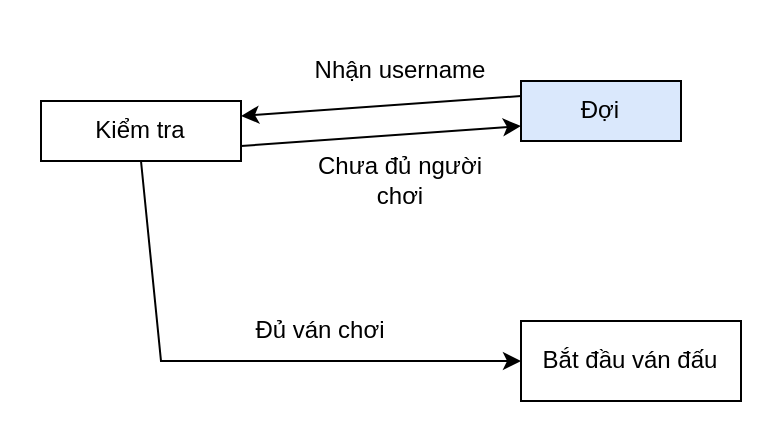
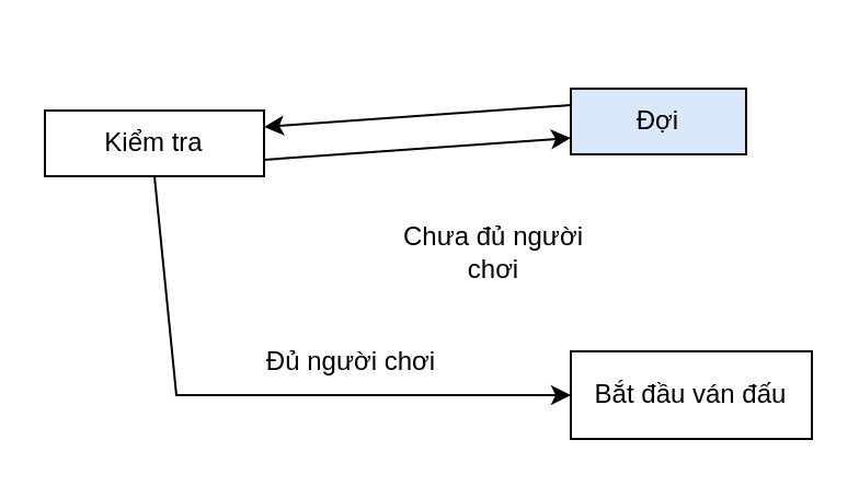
  <mxCell id="0" />
  <mxCell id="1" parent="0" />
  <mxCell id="2" value="Đợi" style="rounded=0;whiteSpace=wrap;html=1;fillColor=#dae8fc;" vertex="1" parent="1"><mxGeometry x="260" y="40" width="80" height="30" as="geometry" /></mxCell>
  <mxCell id="3" value="Kiểm tra" style="rounded=0;whiteSpace=wrap;html=1;" vertex="1" parent="1"><mxGeometry x="20" y="50" width="100" height="30" as="geometry" /></mxCell>
  <mxCell id="4" value="Bắt đầu ván đấu" style="rounded=0;whiteSpace=wrap;html=1;" vertex="1" parent="1"><mxGeometry x="260" y="160" width="110" height="40" as="geometry" /></mxCell>
  <mxCell id="5" value="" style="endArrow=classic;html=1;rounded=0;exitX=0;exitY=0.25;exitDx=0;exitDy=0;entryX=1;entryY=0.25;entryDx=0;entryDy=0;" edge="1" parent="1" source="2" target="3"><mxGeometry width="50" height="50" relative="1" as="geometry"><mxPoint x="150" y="150" as="sourcePoint" /><mxPoint x="200" y="100" as="targetPoint" /></mxGeometry></mxCell>
  <mxCell id="6" value="" style="endArrow=classic;html=1;rounded=0;entryX=0;entryY=0.75;entryDx=0;entryDy=0;exitX=1;exitY=0.75;exitDx=0;exitDy=0;" edge="1" parent="1" source="3" target="2"><mxGeometry width="50" height="50" relative="1" as="geometry"><mxPoint x="200" y="100" as="sourcePoint" /><mxPoint x="150" y="150" as="targetPoint" /></mxGeometry></mxCell>
- <mxCell id="7" value="Nhận username" style="text;html=1;strokeColor=none;fillColor=none;align=center;verticalAlign=middle;whiteSpace=wrap;rounded=0;" vertex="1" parent="1"><mxGeometry x="150" y="20" width="100" height="30" as="geometry" /></mxCell>
- <mxCell id="8" value="Chưa đủ người chơi" style="text;html=1;strokeColor=none;fillColor=none;align=center;verticalAlign=middle;whiteSpace=wrap;rounded=0;" vertex="1" parent="1"><mxGeometry x="150" y="70" width="100" height="40" as="geometry" /></mxCell>
+ <mxCell id="8" value="Chưa đủ người chơi" style="text;html=1;strokeColor=none;fillColor=none;align=center;verticalAlign=middle;whiteSpace=wrap;rounded=0;" vertex="1" parent="1"><mxGeometry x="175" y="95" width="100" height="40" as="geometry" /></mxCell>
  <mxCell id="9" value="" style="endArrow=classic;html=1;rounded=0;exitX=0.5;exitY=1;exitDx=0;exitDy=0;entryX=0;entryY=0.5;entryDx=0;entryDy=0;" edge="1" parent="1" source="3" target="4"><mxGeometry width="50" height="50" relative="1" as="geometry"><mxPoint x="150" y="130" as="sourcePoint" /><mxPoint x="200" y="80" as="targetPoint" /><Array as="points"><mxPoint x="80" y="180" /></Array></mxGeometry></mxCell>
- <mxCell id="10" value="Đủ ván chơi" style="text;html=1;strokeColor=none;fillColor=none;align=center;verticalAlign=middle;whiteSpace=wrap;rounded=0;" vertex="1" parent="1"><mxGeometry x="120" y="150" width="80" height="30" as="geometry" /></mxCell>
+ <mxCell id="10" value="Đủ người chơi" style="text;html=1;strokeColor=none;fillColor=none;align=center;verticalAlign=middle;whiteSpace=wrap;rounded=0;" vertex="1" parent="1"><mxGeometry x="120" y="150" width="80" height="30" as="geometry" /></mxCell>
